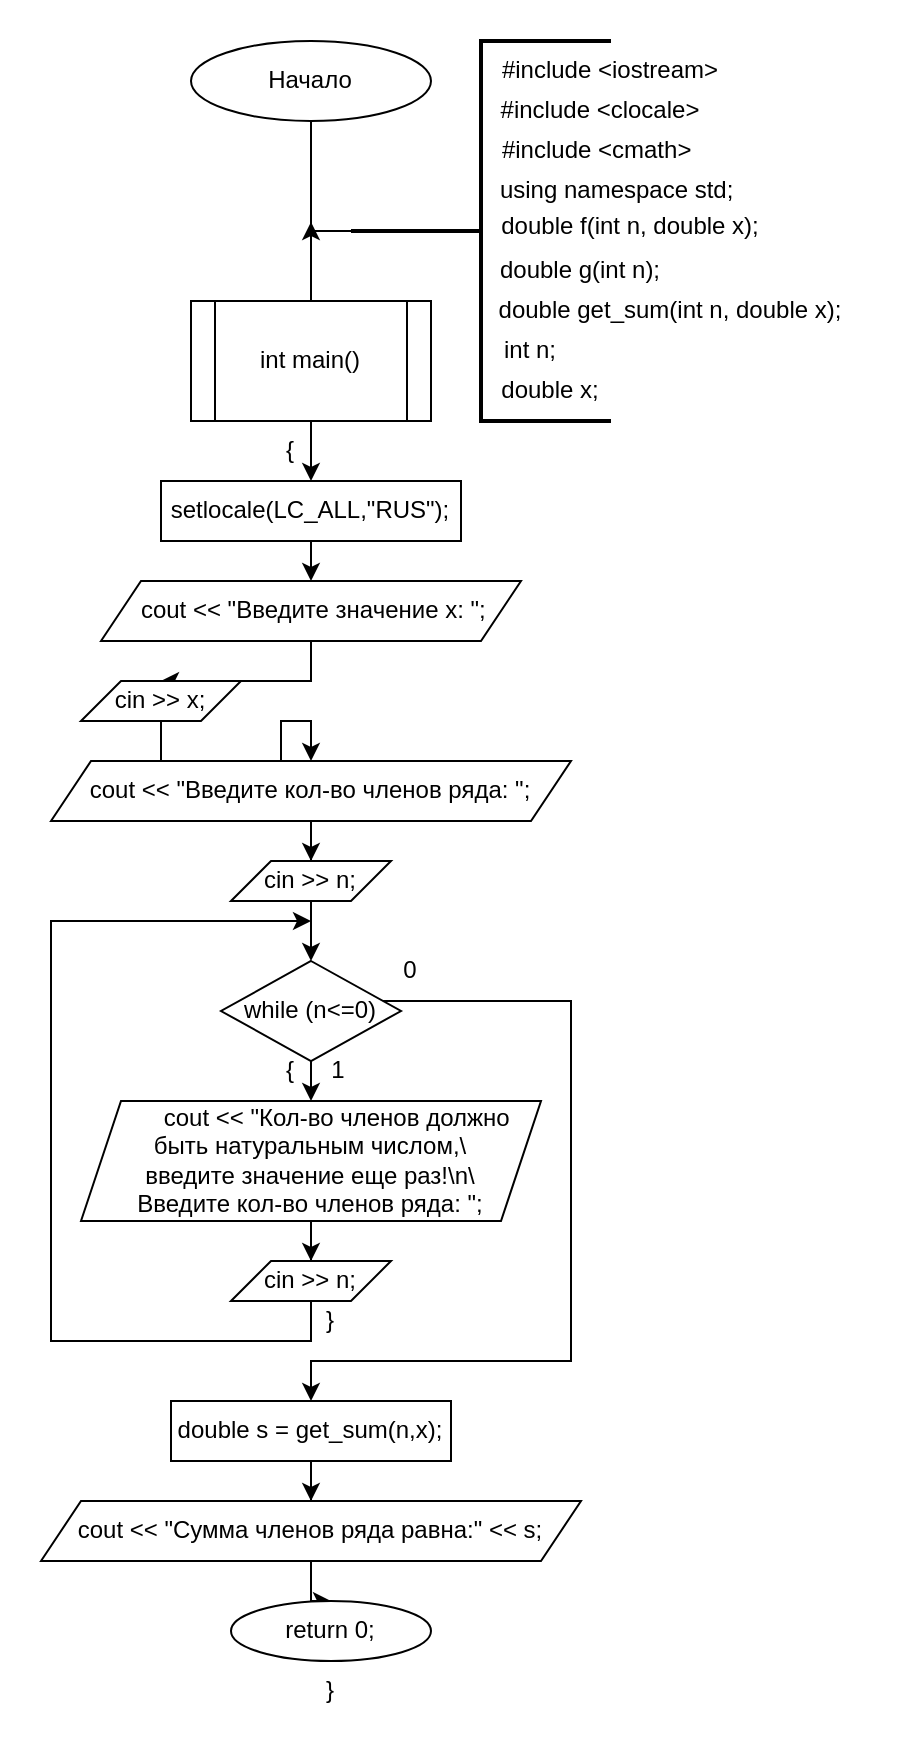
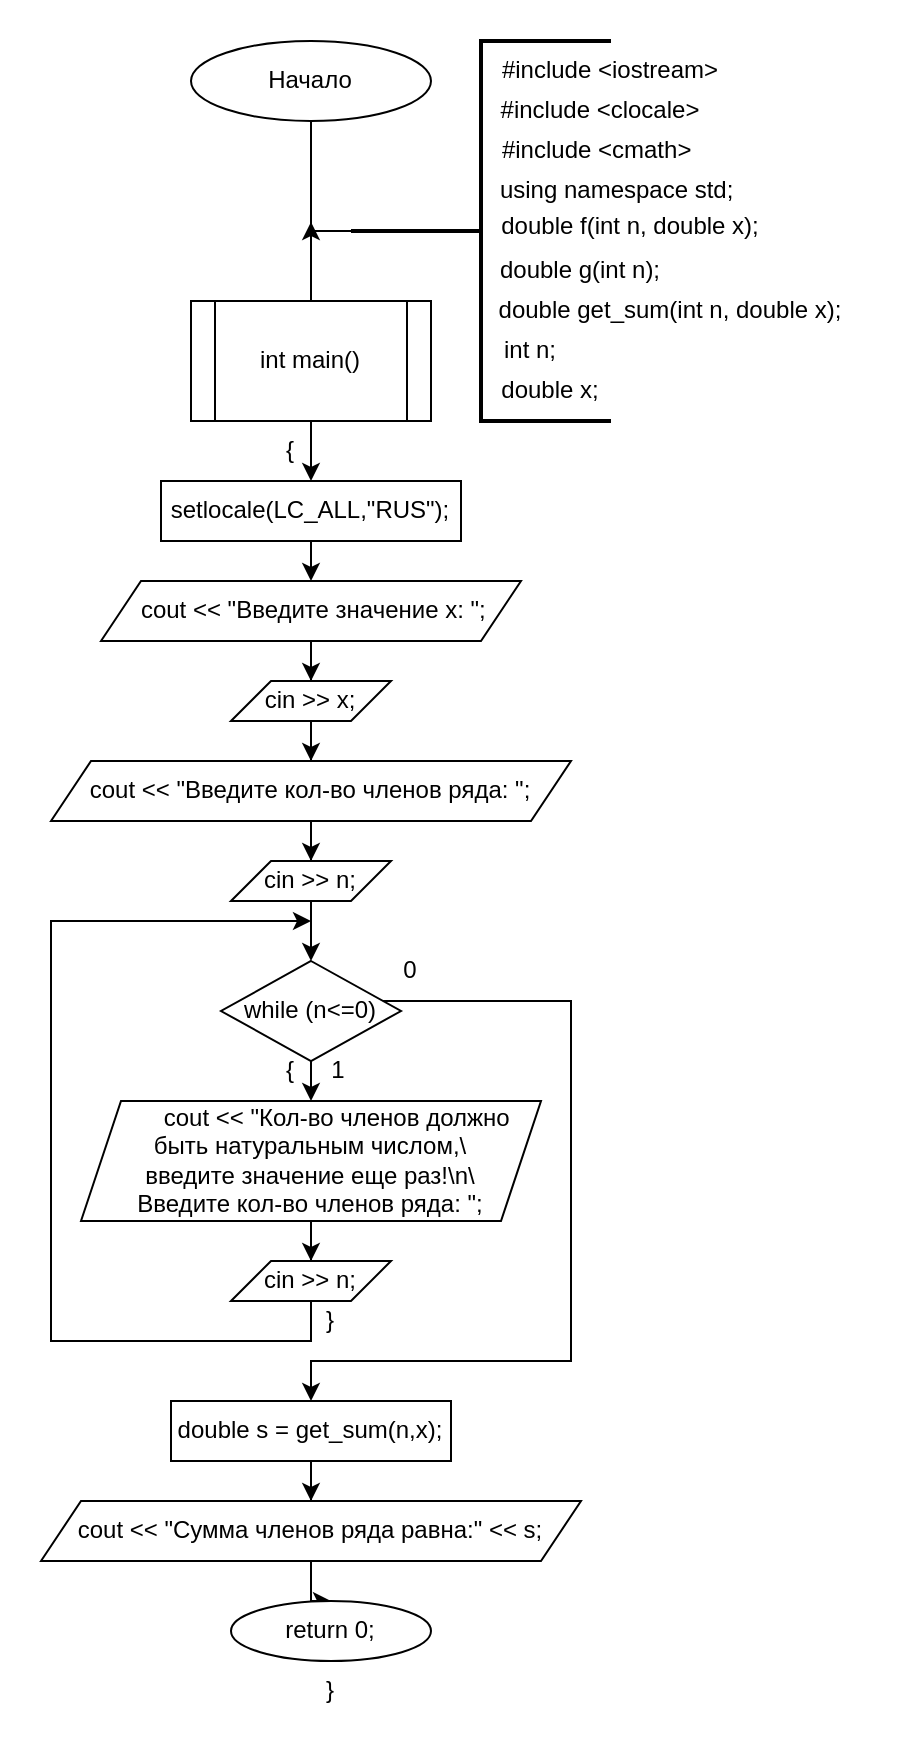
  <mxCell id="0" />
  <mxCell id="1" parent="0" />
  <mxCell id="2" style="edgeStyle=orthogonalEdgeStyle;rounded=0;orthogonalLoop=1;jettySize=auto;html=1;endArrow=none;" parent="1" source="3" target="5" edge="1"><mxGeometry relative="1" as="geometry"><Array as="points"><mxPoint x="155" y="90" /><mxPoint x="155" y="90" /></Array></mxGeometry></mxCell>
  <mxCell id="3" value="Начало" style="ellipse;whiteSpace=wrap;html=1;" parent="1" vertex="1"><mxGeometry x="95" width="120" height="40" as="geometry" y="20" /></mxCell>
  <mxCell id="4" style="edgeStyle=orthogonalEdgeStyle;rounded=0;orthogonalLoop=1;jettySize=auto;html=1;entryX=0.5;entryY=0;entryDx=0;entryDy=0;" parent="1" source="5" target="15" edge="1"><mxGeometry relative="1" as="geometry"><mxPoint x="155" y="180" as="targetPoint" /></mxGeometry></mxCell>
  <mxCell id="5" value="int main()" style="shape=process;whiteSpace=wrap;html=1;backgroundOutline=1;" parent="1" vertex="1"><mxGeometry x="95" y="150" width="120" height="60" as="geometry" /></mxCell>
  <mxCell id="6" style="edgeStyle=orthogonalEdgeStyle;rounded=0;orthogonalLoop=1;jettySize=auto;html=1;" edge="1" parent="1" source="7"><mxGeometry relative="1" as="geometry"><mxPoint x="155" y="110" as="targetPoint" /></mxGeometry></mxCell>
  <mxCell id="7" value="" style="strokeWidth=2;html=1;shape=mxgraph.flowchart.annotation_2;align=left;labelPosition=right;pointerEvents=1;" parent="1" vertex="1"><mxGeometry x="175" width="130" height="190" as="geometry" y="20" /></mxCell>
  <mxCell id="8" value="#include &amp;lt;iostream&amp;gt;" style="text;html=1;align=center;verticalAlign=middle;whiteSpace=wrap;rounded=0;" parent="1" vertex="1"><mxGeometry x="245" width="120" height="30" as="geometry" y="20" /></mxCell>
  <mxCell id="9" value="#include &amp;lt;clocale&amp;gt;" style="text;html=1;align=center;verticalAlign=middle;whiteSpace=wrap;rounded=0;" parent="1" vertex="1"><mxGeometry x="245" y="40" width="110" height="30" as="geometry" /></mxCell>
  <mxCell id="10" value="using namespace std;&amp;nbsp;" style="text;html=1;align=center;verticalAlign=middle;whiteSpace=wrap;rounded=0;" parent="1" vertex="1"><mxGeometry x="245" y="80" width="130" height="30" as="geometry" /></mxCell>
  <mxCell id="11" value="#include &amp;lt;cmath&amp;gt;&amp;nbsp;" style="text;html=1;align=center;verticalAlign=middle;whiteSpace=wrap;rounded=0;" parent="1" vertex="1"><mxGeometry x="245" y="60" width="110" height="30" as="geometry" /></mxCell>
  <mxCell id="12" value="int n;" style="text;html=1;align=center;verticalAlign=middle;whiteSpace=wrap;rounded=0;" vertex="1" parent="1"><mxGeometry x="235" y="160" width="60" height="30" as="geometry" /></mxCell>
  <mxCell id="13" value="double x;" style="text;html=1;align=center;verticalAlign=middle;whiteSpace=wrap;rounded=0;" vertex="1" parent="1"><mxGeometry x="245" y="180" width="60" height="30" as="geometry" /></mxCell>
  <mxCell id="14" style="edgeStyle=orthogonalEdgeStyle;rounded=0;orthogonalLoop=1;jettySize=auto;html=1;" edge="1" parent="1" source="15"><mxGeometry relative="1" as="geometry"><mxPoint x="155" y="290" as="targetPoint" /></mxGeometry></mxCell>
  <mxCell id="15" value="setlocale(LC_ALL,&quot;RUS&quot;);" style="rounded=0;whiteSpace=wrap;html=1;" vertex="1" parent="1"><mxGeometry x="80" y="240" width="150" height="30" as="geometry" /></mxCell>
  <mxCell id="16" style="edgeStyle=orthogonalEdgeStyle;rounded=0;orthogonalLoop=1;jettySize=auto;html=1;entryX=0.5;entryY=0;entryDx=0;entryDy=0;" edge="1" parent="1" source="17" target="19"><mxGeometry relative="1" as="geometry" /></mxCell>
  <mxCell id="17" value="&amp;nbsp;cout &amp;lt;&amp;lt; &quot;Введите значение x: &quot;;" style="shape=parallelogram;perimeter=parallelogramPerimeter;whiteSpace=wrap;html=1;fixedSize=1;" vertex="1" parent="1"><mxGeometry x="50" y="290" width="210" height="30" as="geometry" /></mxCell>
  <mxCell id="18" style="edgeStyle=orthogonalEdgeStyle;rounded=0;orthogonalLoop=1;jettySize=auto;html=1;entryX=0.5;entryY=0;entryDx=0;entryDy=0;" edge="1" parent="1" source="19" target="21"><mxGeometry relative="1" as="geometry" /></mxCell>
- <mxCell id="19" value="cin &gt;&gt; x;" style="shape=parallelogram;perimeter=parallelogramPerimeter;whiteSpace=wrap;html=1;fixedSize=1;" vertex="1" parent="1"><mxGeometry x="40" y="340" width="80" height="20" as="geometry" /></mxCell>
+ <mxCell id="19" value="cin &gt;&gt; x;" style="shape=parallelogram;perimeter=parallelogramPerimeter;whiteSpace=wrap;html=1;fixedSize=1;" vertex="1" parent="1"><mxGeometry x="115" y="340" width="80" height="20" as="geometry" /></mxCell>
  <mxCell id="20" style="edgeStyle=orthogonalEdgeStyle;rounded=0;orthogonalLoop=1;jettySize=auto;html=1;entryX=0.5;entryY=0;entryDx=0;entryDy=0;" edge="1" parent="1" source="21" target="23"><mxGeometry relative="1" as="geometry" /></mxCell>
  <mxCell id="21" value="cout &lt;&lt; &quot;Введите кол-во членов ряда: &quot;;" style="shape=parallelogram;perimeter=parallelogramPerimeter;whiteSpace=wrap;html=1;fixedSize=1;" vertex="1" parent="1"><mxGeometry x="25" y="380" width="260" height="30" as="geometry" /></mxCell>
  <mxCell id="22" style="edgeStyle=orthogonalEdgeStyle;rounded=0;orthogonalLoop=1;jettySize=auto;html=1;entryX=0.5;entryY=0;entryDx=0;entryDy=0;" edge="1" parent="1" source="23" target="26"><mxGeometry relative="1" as="geometry" /></mxCell>
  <mxCell id="23" value="cin &gt;&gt; n;" style="shape=parallelogram;perimeter=parallelogramPerimeter;whiteSpace=wrap;html=1;fixedSize=1;" vertex="1" parent="1"><mxGeometry x="115" y="430" width="80" height="20" as="geometry" /></mxCell>
  <mxCell id="24" style="edgeStyle=orthogonalEdgeStyle;rounded=0;orthogonalLoop=1;jettySize=auto;html=1;" edge="1" parent="1" source="26"><mxGeometry relative="1" as="geometry"><mxPoint x="155" y="550" as="targetPoint" /></mxGeometry></mxCell>
  <mxCell id="25" style="edgeStyle=orthogonalEdgeStyle;rounded=0;orthogonalLoop=1;jettySize=auto;html=1;" edge="1" parent="1" source="26"><mxGeometry relative="1" as="geometry"><mxPoint x="155" y="700" as="targetPoint" /><Array as="points"><mxPoint x="285" y="500" /><mxPoint x="285" y="680" /><mxPoint x="155" y="680" /></Array></mxGeometry></mxCell>
  <mxCell id="26" value="while (n&amp;lt;=0)" style="rhombus;whiteSpace=wrap;html=1;" vertex="1" parent="1"><mxGeometry x="110" y="480" width="90" height="50" as="geometry" /></mxCell>
  <mxCell id="27" style="edgeStyle=orthogonalEdgeStyle;rounded=0;orthogonalLoop=1;jettySize=auto;html=1;entryX=0.5;entryY=0;entryDx=0;entryDy=0;" edge="1" parent="1" source="28" target="30"><mxGeometry relative="1" as="geometry" /></mxCell>
  <mxCell id="28" value="&lt;div&gt;&amp;nbsp; &amp;nbsp; &amp;nbsp; &amp;nbsp; cout &amp;lt;&amp;lt; &quot;Кол-во членов должно быть натуральным числом,\&lt;/div&gt;&lt;div&gt;введите значение еще раз!\n\&lt;/div&gt;&lt;div&gt;Введите кол-во членов ряда: &quot;;&lt;/div&gt;" style="shape=parallelogram;perimeter=parallelogramPerimeter;whiteSpace=wrap;html=1;fixedSize=1;" vertex="1" parent="1"><mxGeometry x="40" y="550" width="230" height="60" as="geometry" /></mxCell>
  <mxCell id="29" style="edgeStyle=orthogonalEdgeStyle;rounded=0;orthogonalLoop=1;jettySize=auto;html=1;" edge="1" parent="1" source="30"><mxGeometry relative="1" as="geometry"><mxPoint x="155" y="460" as="targetPoint" /><Array as="points"><mxPoint x="155" y="670" /><mxPoint x="25" y="670" /><mxPoint x="25" y="460" /></Array></mxGeometry></mxCell>
  <mxCell id="30" value="cin &gt;&gt; n;" style="shape=parallelogram;perimeter=parallelogramPerimeter;whiteSpace=wrap;html=1;fixedSize=1;" vertex="1" parent="1"><mxGeometry x="115" y="630" width="80" height="20" as="geometry" /></mxCell>
  <mxCell id="31" style="edgeStyle=orthogonalEdgeStyle;rounded=0;orthogonalLoop=1;jettySize=auto;html=1;entryX=0.5;entryY=0;entryDx=0;entryDy=0;" edge="1" parent="1" source="32" target="34"><mxGeometry relative="1" as="geometry" /></mxCell>
  <mxCell id="32" value="double s = get_sum(n,x);" style="rounded=0;whiteSpace=wrap;html=1;" vertex="1" parent="1"><mxGeometry x="85" y="700" width="140" height="30" as="geometry" /></mxCell>
  <mxCell id="33" style="edgeStyle=orthogonalEdgeStyle;rounded=0;orthogonalLoop=1;jettySize=auto;html=1;entryX=0.5;entryY=0;entryDx=0;entryDy=0;" edge="1" parent="1" source="34" target="35"><mxGeometry relative="1" as="geometry" /></mxCell>
  <mxCell id="34" value="cout &amp;lt;&amp;lt; &quot;Сумма членов ряда равна:&quot; &amp;lt;&amp;lt; s;" style="shape=parallelogram;perimeter=parallelogramPerimeter;whiteSpace=wrap;html=1;fixedSize=1;" vertex="1" parent="1"><mxGeometry x="20" y="750" width="270" height="30" as="geometry" /></mxCell>
  <mxCell id="35" value="return 0;" style="ellipse;whiteSpace=wrap;html=1;" vertex="1" parent="1"><mxGeometry x="115" y="800" width="100" height="30" as="geometry" /></mxCell>
  <mxCell id="36" value="{" style="text;html=1;align=center;verticalAlign=middle;whiteSpace=wrap;rounded=0;" vertex="1" parent="1"><mxGeometry x="115" y="220" width="60" height="10" as="geometry" /></mxCell>
  <mxCell id="37" value="{" style="text;html=1;align=center;verticalAlign=middle;whiteSpace=wrap;rounded=0;" vertex="1" parent="1"><mxGeometry x="115" y="530" width="60" height="10" as="geometry" /></mxCell>
  <mxCell id="38" value="}" style="text;html=1;align=center;verticalAlign=middle;whiteSpace=wrap;rounded=0;" vertex="1" parent="1"><mxGeometry x="135" y="840" width="60" height="10" as="geometry" /></mxCell>
  <mxCell id="39" value="}" style="text;html=1;align=center;verticalAlign=middle;whiteSpace=wrap;rounded=0;" vertex="1" parent="1"><mxGeometry x="135" y="655" width="60" height="10" as="geometry" /></mxCell>
  <mxCell id="40" value="0" style="text;html=1;align=center;verticalAlign=middle;whiteSpace=wrap;rounded=0;" vertex="1" parent="1"><mxGeometry x="175" y="480" width="60" height="10" as="geometry" /></mxCell>
  <mxCell id="41" value="1" style="text;html=1;align=center;verticalAlign=middle;whiteSpace=wrap;rounded=0;" vertex="1" parent="1"><mxGeometry x="139" y="530" width="60" height="10" as="geometry" /></mxCell>
  <mxCell id="42" value="double f(int n, double x);" style="text;html=1;align=center;verticalAlign=middle;whiteSpace=wrap;rounded=0;" vertex="1" parent="1"><mxGeometry x="230" y="100" width="170" height="25" as="geometry" /></mxCell>
  <mxCell id="43" value="double g(int n);" style="text;html=1;align=center;verticalAlign=middle;whiteSpace=wrap;rounded=0;" vertex="1" parent="1"><mxGeometry x="235" y="120" width="110" height="30" as="geometry" /></mxCell>
  <mxCell id="44" value="double get_sum(int n, double x);" style="text;html=1;align=center;verticalAlign=middle;whiteSpace=wrap;rounded=0;" vertex="1" parent="1"><mxGeometry x="235" y="140" width="200" height="30" as="geometry" /></mxCell>
